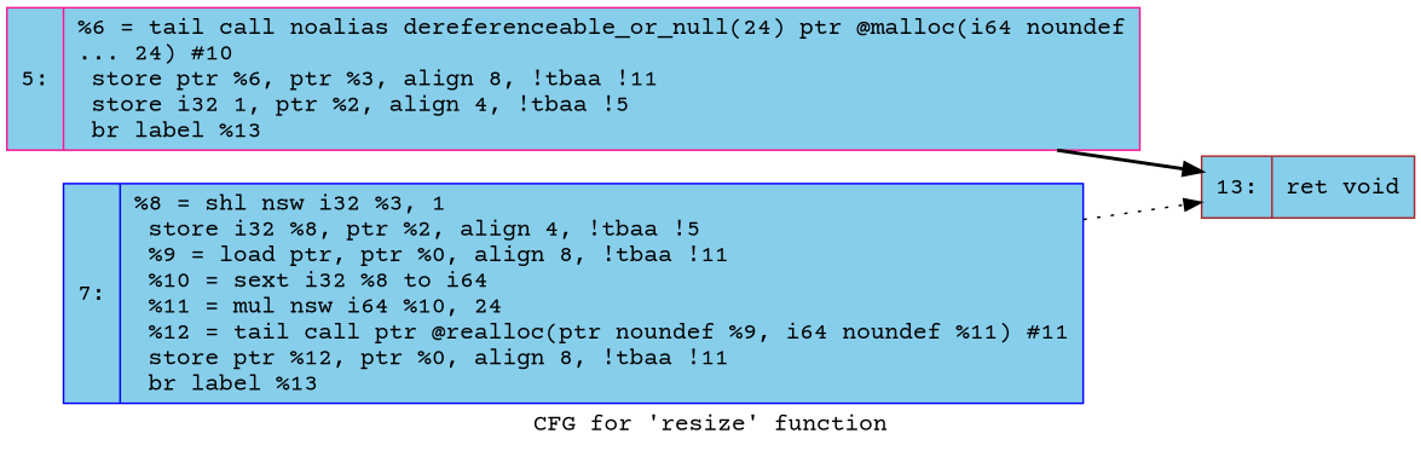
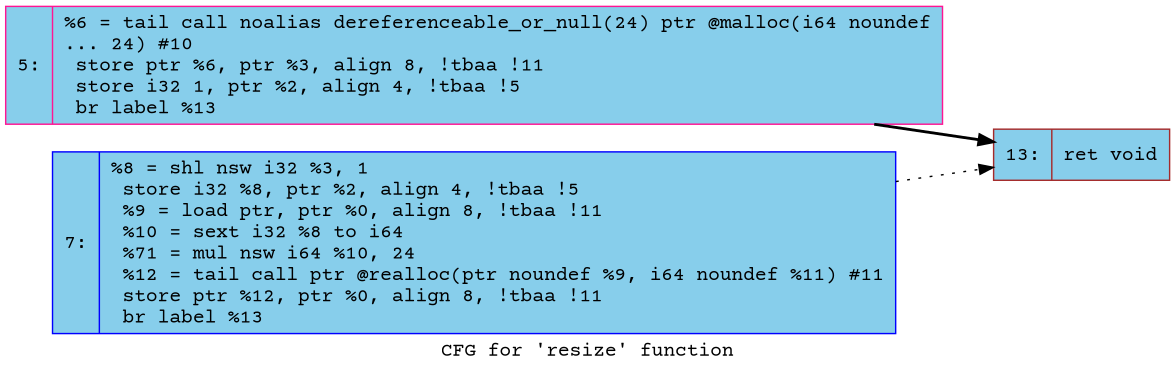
  digraph {
    fontname="Courier Prime"
    label="CFG for 'resize' function"
    rankdir=LR
    node [fillcolor=skyblue fontname="Courier Prime" shape=record style=filled]
    edge [arrowhead=normal fontname="Courier Prime"]
    n1 [color=deeppink label="{5:\l|  %6 = tail call noalias dereferenceable_or_null(24) ptr @malloc(i64 noundef\l... 24) #10\l  store ptr %6, ptr %3, align 8, !tbaa !11\l  store i32 1, ptr %2, align 4, !tbaa !5\l  br label %13\l}"]
    n2 [color=brown label="{13:\l|  ret void\l}"]
-   n3 [color=blue label="{7:\l|  %8 = shl nsw i32 %3, 1\l  store i32 %8, ptr %2, align 4, !tbaa !5\l  %9 = load ptr, ptr %0, align 8, !tbaa !11\l  %10 = sext i32 %8 to i64\l  %11 = mul nsw i64 %10, 24\l  %12 = tail call ptr @realloc(ptr noundef %9, i64 noundef %11) #11\l  store ptr %12, ptr %0, align 8, !tbaa !11\l  br label %13\l}"]
+   n3 [color=blue label="{7:\l|  %8 = shl nsw i32 %3, 1\l  store i32 %8, ptr %2, align 4, !tbaa !5\l  %9 = load ptr, ptr %0, align 8, !tbaa !11\l  %10 = sext i32 %8 to i64\l  %71 = mul nsw i64 %10, 24\l  %12 = tail call ptr @realloc(ptr noundef %9, i64 noundef %11) #11\l  store ptr %12, ptr %0, align 8, !tbaa !11\l  br label %13\l}"]
    n1 -> n2 [style=bold]
    n3 -> n2 [style=dotted]
  }
